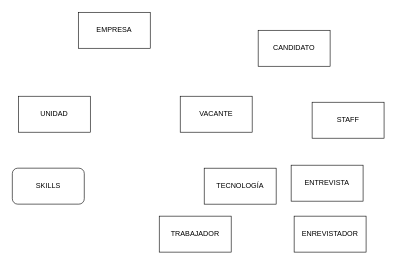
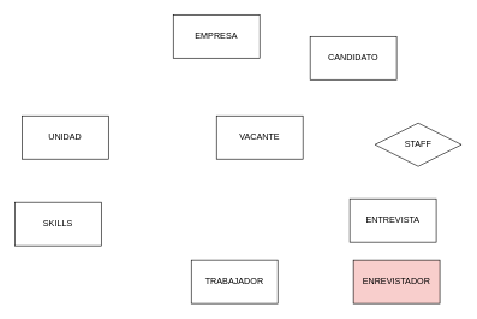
  <mxCell id="0" />
  <mxCell id="1" parent="0" />
  <mxCell id="2" value="VACANTE" style="rounded=0;whiteSpace=wrap;html=1;" vertex="1" parent="1"><mxGeometry x="300" y="160" width="120" height="60" as="geometry" /></mxCell>
- <mxCell id="3" value="EMPRESA" style="rounded=0;whiteSpace=wrap;html=1;" vertex="1" parent="1"><mxGeometry x="130" y="20" width="120" height="60" as="geometry" /></mxCell>
+ <mxCell id="3" value="EMPRESA" style="rounded=0;whiteSpace=wrap;html=1;" vertex="1" parent="1"><mxGeometry x="240" y="20" width="120" height="60" as="geometry" /></mxCell>
  <mxCell id="4" value="UNIDAD" style="rounded=0;whiteSpace=wrap;html=1;" vertex="1" parent="1"><mxGeometry x="30" y="160" width="120" height="60" as="geometry" /></mxCell>
- <mxCell id="5" value="STAFF" style="rounded=0;whiteSpace=wrap;html=1;" vertex="1" parent="1"><mxGeometry x="520" y="170" width="120" height="60" as="geometry" /></mxCell>
+ <mxCell id="5" value="STAFF" style="rhombus;whiteSpace=wrap;html=1;" vertex="1" parent="1"><mxGeometry x="520" y="170" width="120" height="60" as="geometry" /></mxCell>
  <mxCell id="6" value="CANDIDATO" style="rounded=0;whiteSpace=wrap;html=1;" vertex="1" parent="1"><mxGeometry x="430" y="50" width="120" height="60" as="geometry" /></mxCell>
- <mxCell id="7" value="ENREVISTADOR" style="rounded=0;whiteSpace=wrap;html=1;" vertex="1" parent="1"><mxGeometry x="490" y="360" width="120" height="60" as="geometry" /></mxCell>
+ <mxCell id="7" value="ENREVISTADOR" style="rounded=0;whiteSpace=wrap;html=1;fillColor=#f8cecc;" vertex="1" parent="1"><mxGeometry x="490" y="360" width="120" height="60" as="geometry" /></mxCell>
  <mxCell id="8" value="TRABAJADOR" style="rounded=0;whiteSpace=wrap;html=1;" vertex="1" parent="1"><mxGeometry x="265" y="360" width="120" height="60" as="geometry" /></mxCell>
- <mxCell id="9" value="TECNOLOGÍA" style="rounded=0;whiteSpace=wrap;html=1;" vertex="1" parent="1"><mxGeometry x="340" y="280" width="120" height="60" as="geometry" /></mxCell>
- <mxCell id="10" value="SKILLS" style="whiteSpace=wrap;html=1;rounded=1;" vertex="1" parent="1"><mxGeometry x="20" y="280" width="120" height="60" as="geometry" /></mxCell>
+ <mxCell id="10" value="SKILLS" style="rounded=0;whiteSpace=wrap;html=1;" vertex="1" parent="1"><mxGeometry x="20" y="280" width="120" height="60" as="geometry" /></mxCell>
  <mxCell id="11" value="ENTREVISTA" style="rounded=0;whiteSpace=wrap;html=1;" vertex="1" parent="1"><mxGeometry x="485" y="275" width="120" height="60" as="geometry" /></mxCell>
